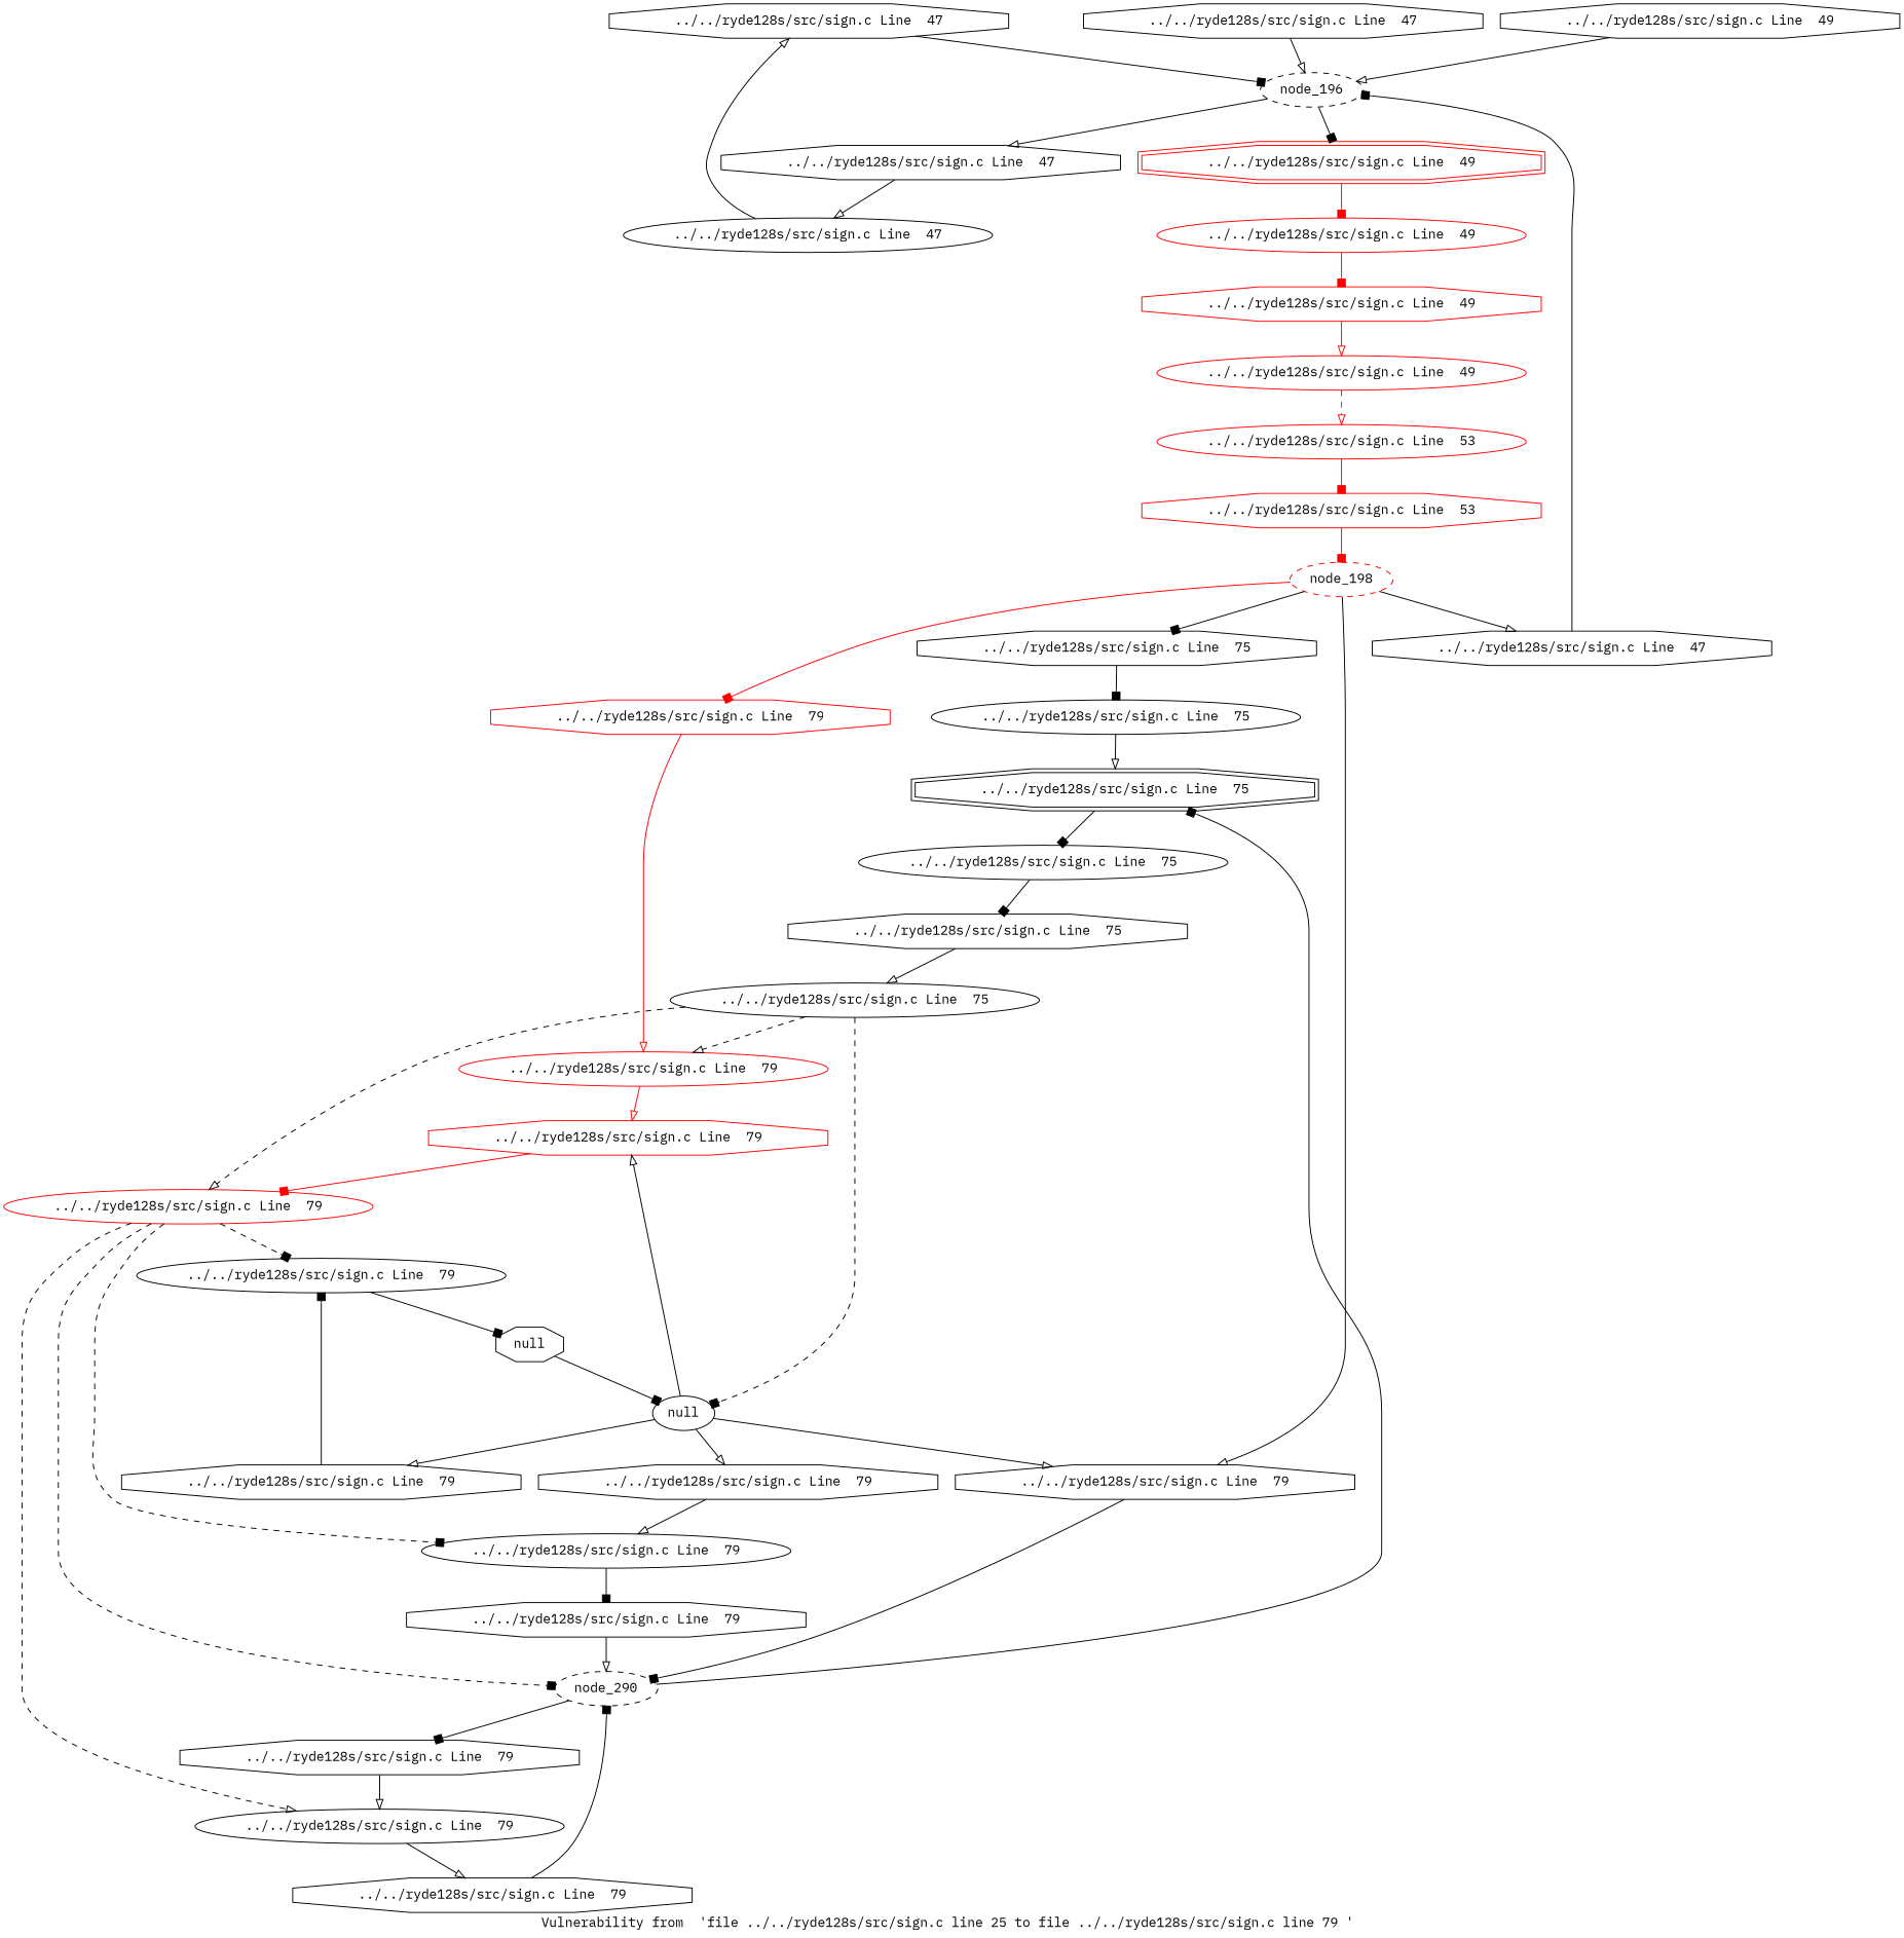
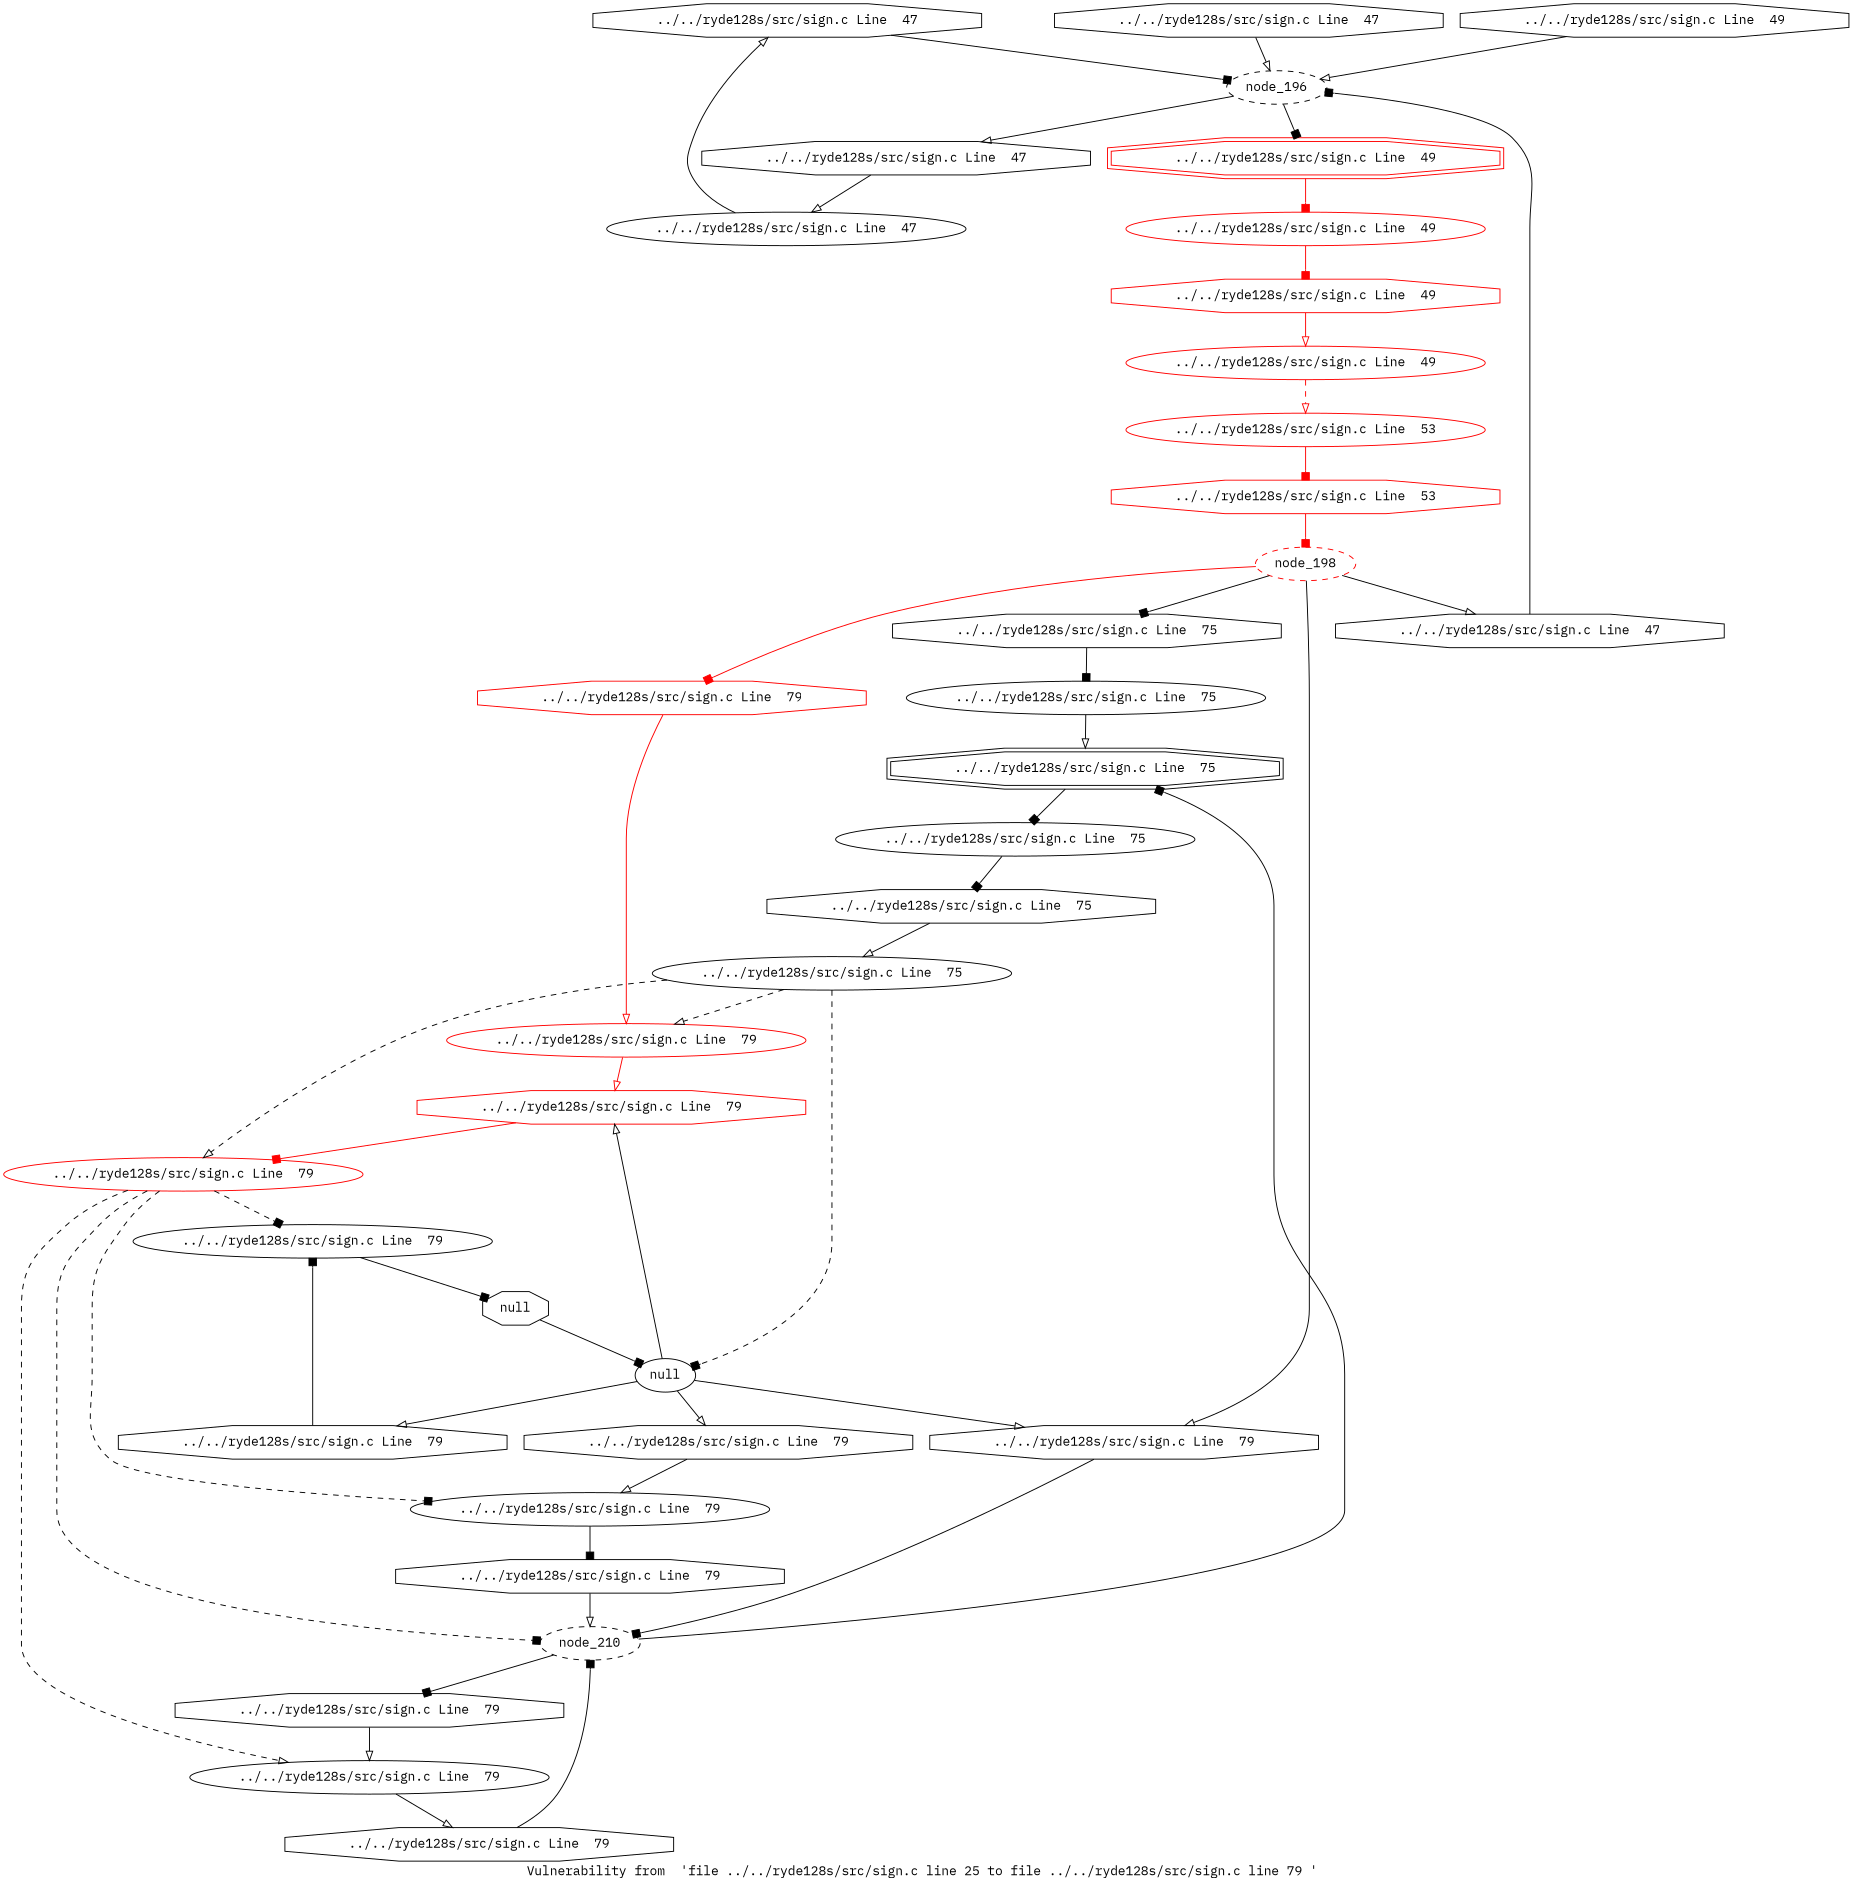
  digraph {
    fontname="IBM Plex Mono"
    label="Vulnerability from  'file ../../ryde128s/src/sign.c line 25 to file ../../ryde128s/src/sign.c line 79 ' "
    node [fontname="IBM Plex Mono" shape=octagon style=solid]
    edge [arrowhead=box fontname="IBM Plex Mono"]
    n1 [label="../../ryde128s/src/sign.c Line  47"]
    node_196 [shape=ellipse style=dashed]
    n3 [label="../../ryde128s/src/sign.c Line  47"]
    n4 [color=red label="../../ryde128s/src/sign.c Line  49" shape=doubleoctagon]
    n5 [label="../../ryde128s/src/sign.c Line  47" shape=ellipse]
    n6 [color=red label="../../ryde128s/src/sign.c Line  49" shape=ellipse]
    n7 [label="../../ryde128s/src/sign.c Line  49"]
    n8 [color=red label="../../ryde128s/src/sign.c Line  49"]
    n9 [color=red label="../../ryde128s/src/sign.c Line  49" shape=ellipse]
    n10 [color=red label="../../ryde128s/src/sign.c Line  53" shape=ellipse]
    n11 [label="../../ryde128s/src/sign.c Line  47"]
    node_198 [color=red shape=ellipse style=dashed]
    n13 [label="../../ryde128s/src/sign.c Line  47"]
    n14 [label="../../ryde128s/src/sign.c Line  75"]
    n15 [color=red label="../../ryde128s/src/sign.c Line  79"]
    n16 [label="../../ryde128s/src/sign.c Line  79"]
    n17 [label="../../ryde128s/src/sign.c Line  75" shape=ellipse]
    n18 [color=red label="../../ryde128s/src/sign.c Line  79" shape=ellipse]
-   node_210 [shape=ellipse style=dashed label=node_290]
+   node_210 [shape=ellipse style=dashed]
    n20 [label="../../ryde128s/src/sign.c Line  75" shape=doubleoctagon]
    n21 [color=red label="../../ryde128s/src/sign.c Line  79"]
    n22 [label="../../ryde128s/src/sign.c Line  79"]
    n23 [label="../../ryde128s/src/sign.c Line  75" shape=ellipse]
    n24 [label="../../ryde128s/src/sign.c Line  75"]
    n25 [label="../../ryde128s/src/sign.c Line  75" shape=ellipse]
    n26 [label=null shape=ellipse]
    n27 [color=red label="../../ryde128s/src/sign.c Line  79" shape=ellipse]
    n28 [label="../../ryde128s/src/sign.c Line  79"]
    n29 [label="../../ryde128s/src/sign.c Line  79"]
    n30 [label="../../ryde128s/src/sign.c Line  79" shape=ellipse]
    n31 [label="../../ryde128s/src/sign.c Line  79" shape=ellipse]
    n32 [label="../../ryde128s/src/sign.c Line  79" shape=ellipse]
    n33 [label=null]
    n34 [label="../../ryde128s/src/sign.c Line  79"]
    n35 [label="../../ryde128s/src/sign.c Line  79"]
    n36 [color=red label="../../ryde128s/src/sign.c Line  53"]
    n1 -> node_196
    node_196 -> n3 [arrowhead=onormal]
    node_196 -> n4
    n3 -> n5 [arrowhead=onormal]
    n4 -> n6 [color=red]
    n5 -> n1 [arrowhead=onormal]
    n6 -> n8 [color=red]
    n7 -> node_196 [arrowhead=onormal]
    n8 -> n9 [arrowhead=onormal color=red]
    n9 -> n10 [arrowhead=onormal color=red style=dashed]
    n10 -> n36 [color=red]
    n11 -> node_196 [arrowhead=onormal]
    node_198 -> n13 [arrowhead=onormal]
    node_198 -> n14
    node_198 -> n15 [color=red]
    node_198 -> n16 [arrowhead=onormal]
    n13 -> node_196
    n14 -> n17
    n15 -> n18 [arrowhead=onormal color=red]
    n16 -> node_210
    n17 -> n20 [arrowhead=onormal]
    n18 -> n21 [arrowhead=onormal color=red]
    node_210 -> n20
    node_210 -> n22
    n20 -> n23
    n21 -> n27 [color=red]
    n22 -> n32 [arrowhead=onormal]
    n23 -> n24
    n24 -> n25 [arrowhead=onormal]
    n25 -> n18 [arrowhead=onormal style=dashed]
    n25 -> n26 [style=dashed]
    n25 -> n27 [arrowhead=onormal style=dashed]
    n26 -> n16 [arrowhead=onormal]
    n26 -> n21 [arrowhead=onormal]
    n26 -> n28 [arrowhead=onormal]
    n26 -> n29 [arrowhead=onormal]
    n27 -> node_210 [style=dashed]
    n27 -> n30 [style=dashed]
    n27 -> n31 [style=dashed]
    n27 -> n32 [arrowhead=onormal style=dashed]
    n28 -> n30
    n29 -> n31 [arrowhead=onormal]
    n30 -> n33
    n31 -> n34
    n32 -> n35 [arrowhead=onormal]
    n33 -> n26
    n34 -> node_210 [arrowhead=onormal]
    n35 -> node_210
    n36 -> node_198 [color=red]
  }
